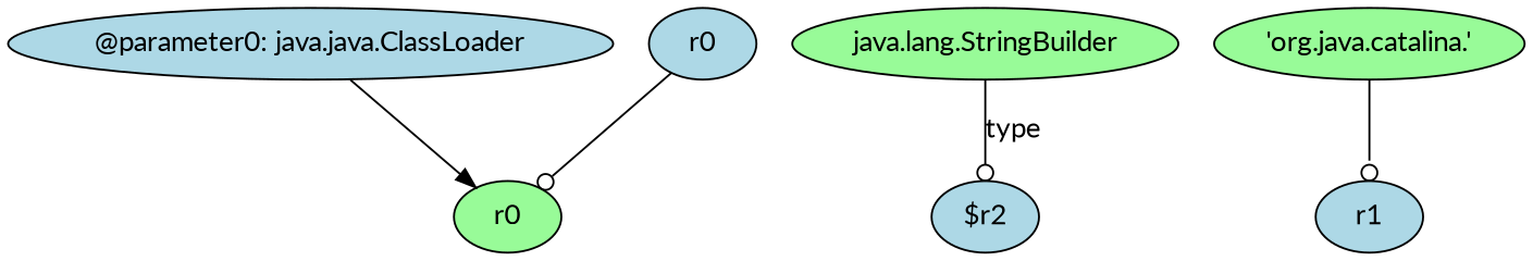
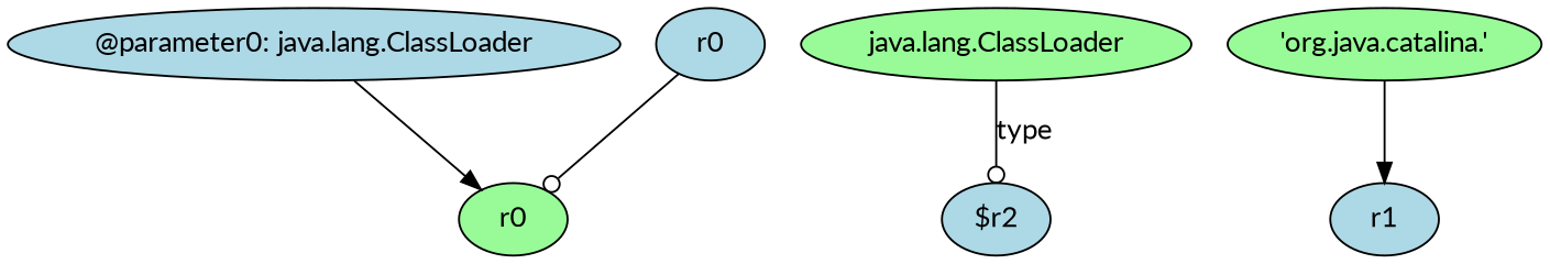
  digraph {
    fontname=Lato
    node [fillcolor=lightblue fontname=Lato style=filled]
    edge [arrowhead=normal fontname=Lato]
-   n1 [label="@parameter0: java.java.ClassLoader"]
+   n1 [label="@parameter0: java.lang.ClassLoader"]
    n2 [fillcolor=palegreen label=r0]
-   n3 [fillcolor=palegreen label="java.lang.StringBuilder"]
+   n3 [fillcolor=palegreen label="java.lang.ClassLoader"]
    n4 [label="$r2"]
    n5 [fillcolor=palegreen label="'org.java.catalina.'"]
    n6 [label=r1]
    n7 [label=r0]
    n1 -> n2
    n3 -> n4 [arrowhead=odot label=type]
-   n5 -> n6 [arrowhead=odot]
+   n5 -> n6
    n7 -> n2 [arrowhead=odot]
  }
